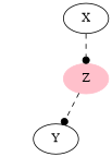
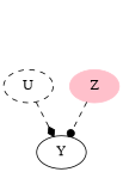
  digraph {
    edge [arrowhead=dot style=dashed]
    Z [color=pink style=filled]
    Y
-   X
+   U [style=dashed]
    Z -> Y
-   X -> Z
+   U -> Y [arrowhead=diamond]
  }
